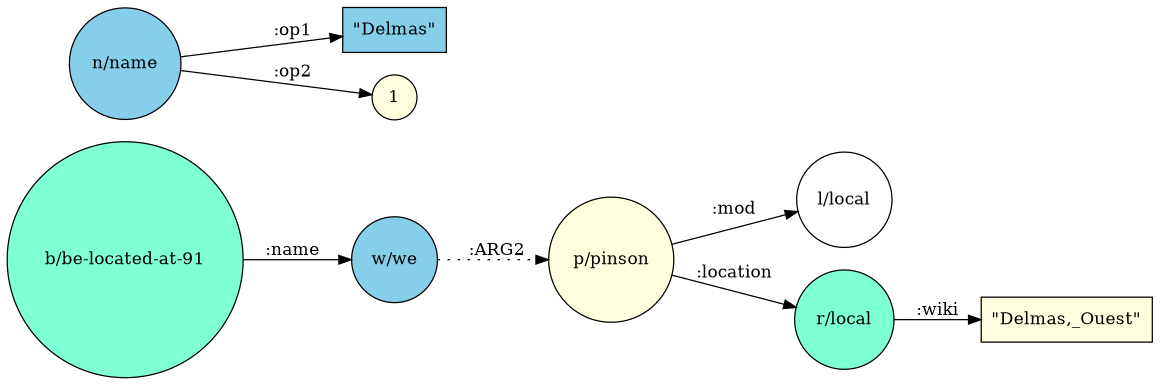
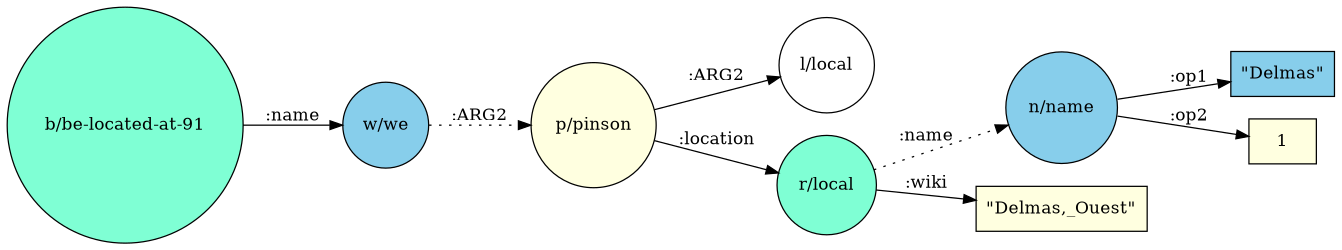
  digraph {
    rankdir=LR
    node [fillcolor=skyblue shape=circle style=filled]
    edge [style=solid]
    n1 [fillcolor=aquamarine label="b/be-located-at-91"]
    n2 [label="w/we"]
    n3 [fillcolor=lightyellow label="p/pinson"]
    n4 [fillcolor=white label="l/local"]
    n5 [fillcolor=aquamarine label="r/local"]
    n6 [label="n/name"]
    n7 [fillcolor=lightyellow label="\"Delmas,_Ouest\"" shape=rectangle]
    n8 [label="\"Delmas\"" shape=rectangle]
-   n9 [fillcolor=lightyellow label=1]
+   n9 [fillcolor=lightyellow label=1 shape=rectangle]
    n1 -> n2 [label=":name"]
    n2 -> n3 [label=":ARG2" style=dotted]
-   n3 -> n4 [label=":mod"]
+   n3 -> n4 [label=":ARG2"]
    n3 -> n5 [label=":location"]
+   n5 -> n6 [label=":name" style=dotted]
    n5 -> n7 [label=":wiki"]
    n6 -> n8 [label=":op1"]
    n6 -> n9 [label=":op2"]
  }
